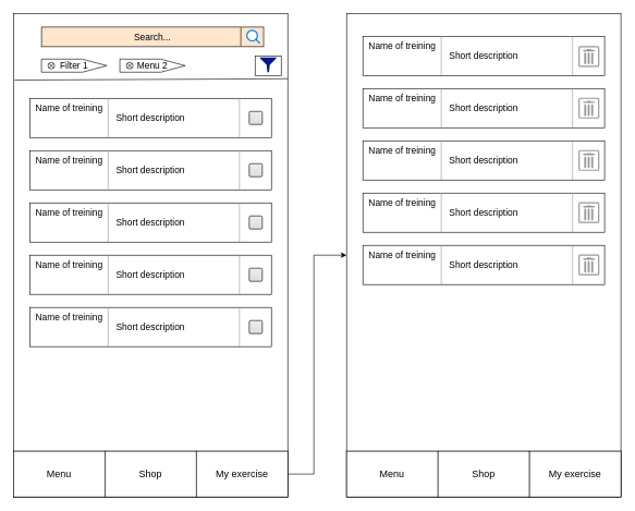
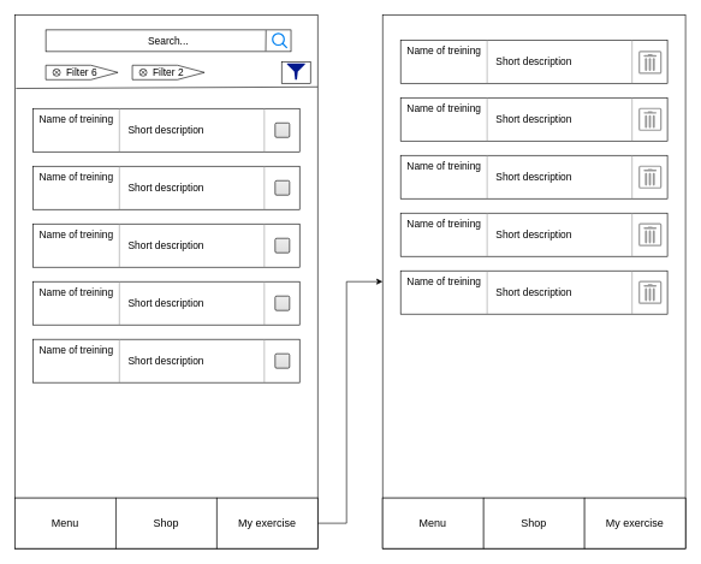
  <mxCell id="0" />
  <mxCell id="1" parent="0" />
  <mxCell id="2" value="" style="rounded=0;whiteSpace=wrap;html=1;" vertex="1" parent="1"><mxGeometry x="20" y="20" width="420" height="740" as="geometry" /></mxCell>
  <mxCell id="3" value="" style="rounded=0;whiteSpace=wrap;html=1;fontSize=14;" vertex="1" parent="1"><mxGeometry x="390" y="85" width="40" height="30" as="geometry" /></mxCell>
- <mxCell id="4" value="&lt;font style=&quot;font-size: 14px;&quot;&gt;Search...&lt;/font&gt;" style="rounded=0;whiteSpace=wrap;html=1;fillColor=#ffe6cc;" vertex="1" parent="1"><mxGeometry x="63" y="41" width="340" height="30" as="geometry" /></mxCell>
+ <mxCell id="4" value="&lt;font style=&quot;font-size: 14px;&quot;&gt;Search...&lt;/font&gt;" style="rounded=0;whiteSpace=wrap;html=1;" vertex="1" parent="1"><mxGeometry x="63" y="41" width="340" height="30" as="geometry" /></mxCell>
  <mxCell id="5" value="" style="endArrow=none;html=1;rounded=0;fontSize=14;entryX=0.004;entryY=0.138;entryDx=0;entryDy=0;entryPerimeter=0;" edge="1" parent="1" target="2"><mxGeometry width="50" height="50" relative="1" as="geometry"><mxPoint x="440" y="120" as="sourcePoint" /><mxPoint x="390" y="250" as="targetPoint" /></mxGeometry></mxCell>
- <mxCell id="6" value="Filter 1" style="shape=offPageConnector;whiteSpace=wrap;html=1;fontSize=14;flipV=0;flipH=1;direction=south;" vertex="1" parent="1"><mxGeometry x="63" y="90" width="100" height="20" as="geometry" /></mxCell>
- <mxCell id="7" value="Menu 2" style="shape=offPageConnector;whiteSpace=wrap;html=1;fontSize=14;flipV=0;flipH=1;direction=south;" vertex="1" parent="1"><mxGeometry x="183" y="90" width="100" height="20" as="geometry" /></mxCell>
+ <mxCell id="6" value="Filter 6" style="shape=offPageConnector;whiteSpace=wrap;html=1;fontSize=14;flipV=0;flipH=1;direction=south;" vertex="1" parent="1"><mxGeometry x="63" y="90" width="100" height="20" as="geometry" /></mxCell>
+ <mxCell id="7" value="Filter 2" style="shape=offPageConnector;whiteSpace=wrap;html=1;fontSize=14;flipV=0;flipH=1;direction=south;" vertex="1" parent="1"><mxGeometry x="183" y="90" width="100" height="20" as="geometry" /></mxCell>
  <mxCell id="8" value="" style="sketch=0;aspect=fixed;pointerEvents=1;shadow=0;dashed=0;html=1;strokeColor=none;labelPosition=center;verticalLabelPosition=bottom;verticalAlign=top;align=center;fillColor=#00188D;shape=mxgraph.mscae.enterprise.filter;fontSize=14;" vertex="1" parent="1"><mxGeometry x="397.5" y="87.5" width="25" height="22.5" as="geometry" /></mxCell>
  <mxCell id="9" value="" style="shape=sumEllipse;perimeter=ellipsePerimeter;whiteSpace=wrap;html=1;backgroundOutline=1;fontSize=14;" vertex="1" parent="1"><mxGeometry x="73" y="95" width="10" height="10" as="geometry" /></mxCell>
  <mxCell id="10" value="" style="shape=sumEllipse;perimeter=ellipsePerimeter;whiteSpace=wrap;html=1;backgroundOutline=1;fontSize=14;" vertex="1" parent="1"><mxGeometry x="193" y="95" width="10" height="10" as="geometry" /></mxCell>
  <mxCell id="11" value="" style="html=1;verticalLabelPosition=bottom;align=center;labelBackgroundColor=#ffffff;verticalAlign=top;strokeWidth=2;strokeColor=#0080F0;shadow=0;dashed=0;shape=mxgraph.ios7.icons.looking_glass;fontSize=14;" vertex="1" parent="1"><mxGeometry x="377.5" y="46" width="20" height="20" as="geometry" /></mxCell>
  <mxCell id="12" value="" style="endArrow=none;html=1;rounded=0;fontSize=14;entryX=0.898;entryY=0.018;entryDx=0;entryDy=0;entryPerimeter=0;exitX=0.897;exitY=0.974;exitDx=0;exitDy=0;exitPerimeter=0;" edge="1" parent="1" source="4" target="4"><mxGeometry width="50" height="50" relative="1" as="geometry"><mxPoint x="375" y="70" as="sourcePoint" /><mxPoint x="390" y="250" as="targetPoint" /></mxGeometry></mxCell>
  <mxCell id="13" value="Short description" style="rounded=0;whiteSpace=wrap;html=1;fontSize=14;" vertex="1" parent="1"><mxGeometry x="45" y="150" width="370" height="60" as="geometry" /></mxCell>
  <mxCell id="14" value="Name of treining" style="text;html=1;align=center;verticalAlign=middle;resizable=0;points=[];autosize=1;strokeColor=none;fillColor=none;fontSize=14;" vertex="1" parent="1"><mxGeometry x="40" y="150" width="130" height="30" as="geometry" /></mxCell>
  <mxCell id="15" value="" style="rounded=0;whiteSpace=wrap;html=1;fontSize=14;" vertex="1" parent="1"><mxGeometry x="20" y="690" width="420" height="70" as="geometry" /></mxCell>
  <mxCell id="16" value="&lt;font style=&quot;font-size: 15px;&quot;&gt;Menu&lt;/font&gt;" style="rounded=0;whiteSpace=wrap;html=1;fontSize=14;" vertex="1" parent="1"><mxGeometry x="20" y="690" width="140" height="70" as="geometry" /></mxCell>
  <mxCell id="17" value="&lt;font style=&quot;font-size: 15px;&quot;&gt;Shop&lt;/font&gt;" style="rounded=0;whiteSpace=wrap;html=1;fontSize=14;" vertex="1" parent="1"><mxGeometry x="160" y="690" width="140" height="70" as="geometry" /></mxCell>
  <mxCell id="18" value="&lt;font style=&quot;font-size: 15px;&quot;&gt;My exercise&lt;/font&gt;" style="rounded=0;whiteSpace=wrap;html=1;fontSize=14;" vertex="1" parent="1"><mxGeometry x="300" y="690" width="140" height="70" as="geometry" /></mxCell>
  <mxCell id="19" value="" style="verticalLabelPosition=bottom;shadow=0;dashed=0;align=center;html=1;verticalAlign=top;strokeWidth=1;shape=mxgraph.mockup.markup.line;strokeColor=#999999;direction=north;fontSize=15;" vertex="1" parent="1"><mxGeometry x="155" y="150" width="20" height="60" as="geometry" /></mxCell>
  <mxCell id="20" value="" style="html=1;shadow=0;dashed=0;shape=mxgraph.bootstrap.checkbox2;labelPosition=right;verticalLabelPosition=middle;align=left;verticalAlign=middle;gradientColor=#DEDEDE;fillColor=#EDEDED;checked=0;spacing=5;checkedFill=#0085FC;checkedStroke=#ffffff;sketch=0;fontSize=15;" vertex="1" parent="1"><mxGeometry x="381" y="170" width="20" height="20" as="geometry" /></mxCell>
  <mxCell id="21" value="" style="verticalLabelPosition=bottom;shadow=0;dashed=0;align=center;html=1;verticalAlign=top;strokeWidth=1;shape=mxgraph.mockup.markup.line;strokeColor=#999999;direction=north;fontSize=15;" vertex="1" parent="1"><mxGeometry x="356" y="150" width="20" height="60" as="geometry" /></mxCell>
  <mxCell id="22" value="Short description" style="rounded=0;whiteSpace=wrap;html=1;fontSize=14;" vertex="1" parent="1"><mxGeometry x="45" y="230" width="370" height="60" as="geometry" /></mxCell>
  <mxCell id="23" value="Name of treining" style="text;html=1;align=center;verticalAlign=middle;resizable=0;points=[];autosize=1;strokeColor=none;fillColor=none;fontSize=14;" vertex="1" parent="1"><mxGeometry x="40" y="230" width="130" height="30" as="geometry" /></mxCell>
  <mxCell id="24" value="" style="verticalLabelPosition=bottom;shadow=0;dashed=0;align=center;html=1;verticalAlign=top;strokeWidth=1;shape=mxgraph.mockup.markup.line;strokeColor=#999999;direction=north;fontSize=15;" vertex="1" parent="1"><mxGeometry x="155" y="230" width="20" height="60" as="geometry" /></mxCell>
  <mxCell id="25" value="" style="html=1;shadow=0;dashed=0;shape=mxgraph.bootstrap.checkbox2;labelPosition=right;verticalLabelPosition=middle;align=left;verticalAlign=middle;gradientColor=#DEDEDE;fillColor=#EDEDED;checked=0;spacing=5;checkedFill=#0085FC;checkedStroke=#ffffff;sketch=0;fontSize=15;" vertex="1" parent="1"><mxGeometry x="381" y="250" width="20" height="20" as="geometry" /></mxCell>
  <mxCell id="26" value="" style="verticalLabelPosition=bottom;shadow=0;dashed=0;align=center;html=1;verticalAlign=top;strokeWidth=1;shape=mxgraph.mockup.markup.line;strokeColor=#999999;direction=north;fontSize=15;" vertex="1" parent="1"><mxGeometry x="356" y="230" width="20" height="60" as="geometry" /></mxCell>
  <mxCell id="27" value="Short description" style="rounded=0;whiteSpace=wrap;html=1;fontSize=14;" vertex="1" parent="1"><mxGeometry x="45" y="310" width="370" height="60" as="geometry" /></mxCell>
  <mxCell id="28" value="Name of treining" style="text;html=1;align=center;verticalAlign=middle;resizable=0;points=[];autosize=1;strokeColor=none;fillColor=none;fontSize=14;" vertex="1" parent="1"><mxGeometry x="40" y="310" width="130" height="30" as="geometry" /></mxCell>
  <mxCell id="29" value="" style="verticalLabelPosition=bottom;shadow=0;dashed=0;align=center;html=1;verticalAlign=top;strokeWidth=1;shape=mxgraph.mockup.markup.line;strokeColor=#999999;direction=north;fontSize=15;" vertex="1" parent="1"><mxGeometry x="155" y="310" width="20" height="60" as="geometry" /></mxCell>
  <mxCell id="30" value="" style="html=1;shadow=0;dashed=0;shape=mxgraph.bootstrap.checkbox2;labelPosition=right;verticalLabelPosition=middle;align=left;verticalAlign=middle;gradientColor=#DEDEDE;fillColor=#EDEDED;checked=0;spacing=5;checkedFill=#0085FC;checkedStroke=#ffffff;sketch=0;fontSize=15;" vertex="1" parent="1"><mxGeometry x="381" y="330" width="20" height="20" as="geometry" /></mxCell>
  <mxCell id="31" value="" style="verticalLabelPosition=bottom;shadow=0;dashed=0;align=center;html=1;verticalAlign=top;strokeWidth=1;shape=mxgraph.mockup.markup.line;strokeColor=#999999;direction=north;fontSize=15;" vertex="1" parent="1"><mxGeometry x="356" y="310" width="20" height="60" as="geometry" /></mxCell>
  <mxCell id="32" value="Short description" style="rounded=0;whiteSpace=wrap;html=1;fontSize=14;" vertex="1" parent="1"><mxGeometry x="45" y="390" width="370" height="60" as="geometry" /></mxCell>
  <mxCell id="33" value="Name of treining" style="text;html=1;align=center;verticalAlign=middle;resizable=0;points=[];autosize=1;strokeColor=none;fillColor=none;fontSize=14;" vertex="1" parent="1"><mxGeometry x="40" y="390" width="130" height="30" as="geometry" /></mxCell>
  <mxCell id="34" value="" style="verticalLabelPosition=bottom;shadow=0;dashed=0;align=center;html=1;verticalAlign=top;strokeWidth=1;shape=mxgraph.mockup.markup.line;strokeColor=#999999;direction=north;fontSize=15;" vertex="1" parent="1"><mxGeometry x="155" y="390" width="20" height="60" as="geometry" /></mxCell>
  <mxCell id="35" value="" style="html=1;shadow=0;dashed=0;shape=mxgraph.bootstrap.checkbox2;labelPosition=right;verticalLabelPosition=middle;align=left;verticalAlign=middle;gradientColor=#DEDEDE;fillColor=#EDEDED;checked=0;spacing=5;checkedFill=#0085FC;checkedStroke=#ffffff;sketch=0;fontSize=15;" vertex="1" parent="1"><mxGeometry x="381" y="410" width="20" height="20" as="geometry" /></mxCell>
  <mxCell id="36" value="" style="verticalLabelPosition=bottom;shadow=0;dashed=0;align=center;html=1;verticalAlign=top;strokeWidth=1;shape=mxgraph.mockup.markup.line;strokeColor=#999999;direction=north;fontSize=15;" vertex="1" parent="1"><mxGeometry x="356" y="390" width="20" height="60" as="geometry" /></mxCell>
  <mxCell id="37" value="Short description" style="rounded=0;whiteSpace=wrap;html=1;fontSize=14;" vertex="1" parent="1"><mxGeometry x="45" y="470" width="370" height="60" as="geometry" /></mxCell>
  <mxCell id="38" value="Name of treining" style="text;html=1;align=center;verticalAlign=middle;resizable=0;points=[];autosize=1;strokeColor=none;fillColor=none;fontSize=14;" vertex="1" parent="1"><mxGeometry x="40" y="470" width="130" height="30" as="geometry" /></mxCell>
  <mxCell id="39" value="" style="verticalLabelPosition=bottom;shadow=0;dashed=0;align=center;html=1;verticalAlign=top;strokeWidth=1;shape=mxgraph.mockup.markup.line;strokeColor=#999999;direction=north;fontSize=15;" vertex="1" parent="1"><mxGeometry x="155" y="470" width="20" height="60" as="geometry" /></mxCell>
  <mxCell id="40" value="" style="html=1;shadow=0;dashed=0;shape=mxgraph.bootstrap.checkbox2;labelPosition=right;verticalLabelPosition=middle;align=left;verticalAlign=middle;gradientColor=#DEDEDE;fillColor=#EDEDED;checked=0;spacing=5;checkedFill=#0085FC;checkedStroke=#ffffff;sketch=0;fontSize=15;" vertex="1" parent="1"><mxGeometry x="381" y="490" width="20" height="20" as="geometry" /></mxCell>
  <mxCell id="41" value="" style="verticalLabelPosition=bottom;shadow=0;dashed=0;align=center;html=1;verticalAlign=top;strokeWidth=1;shape=mxgraph.mockup.markup.line;strokeColor=#999999;direction=north;fontSize=15;" vertex="1" parent="1"><mxGeometry x="356" y="470" width="20" height="60" as="geometry" /></mxCell>
  <mxCell id="42" value="" style="rounded=0;whiteSpace=wrap;html=1;" vertex="1" parent="1"><mxGeometry x="530" y="20" width="420" height="740" as="geometry" /></mxCell>
  <mxCell id="43" value="Short description" style="rounded=0;whiteSpace=wrap;html=1;fontSize=14;" vertex="1" parent="1"><mxGeometry x="555" y="55" width="370" height="60" as="geometry" /></mxCell>
  <mxCell id="44" value="Name of treining" style="text;html=1;align=center;verticalAlign=middle;resizable=0;points=[];autosize=1;strokeColor=none;fillColor=none;fontSize=14;" vertex="1" parent="1"><mxGeometry x="550" y="55" width="130" height="30" as="geometry" /></mxCell>
  <mxCell id="45" value="" style="rounded=0;whiteSpace=wrap;html=1;fontSize=14;" vertex="1" parent="1"><mxGeometry x="530" y="690" width="420" height="70" as="geometry" /></mxCell>
  <mxCell id="46" value="&lt;font style=&quot;font-size: 15px;&quot;&gt;Menu&lt;/font&gt;" style="rounded=0;whiteSpace=wrap;html=1;fontSize=14;" vertex="1" parent="1"><mxGeometry x="530" y="690" width="140" height="70" as="geometry" /></mxCell>
  <mxCell id="47" value="&lt;font style=&quot;font-size: 15px;&quot;&gt;Shop&lt;/font&gt;" style="rounded=0;whiteSpace=wrap;html=1;fontSize=14;" vertex="1" parent="1"><mxGeometry x="670" y="690" width="140" height="70" as="geometry" /></mxCell>
  <mxCell id="48" value="&lt;font style=&quot;font-size: 15px;&quot;&gt;My exercise&lt;/font&gt;" style="rounded=0;whiteSpace=wrap;html=1;fontSize=14;" vertex="1" parent="1"><mxGeometry x="810" y="690" width="140" height="70" as="geometry" /></mxCell>
  <mxCell id="49" value="" style="verticalLabelPosition=bottom;shadow=0;dashed=0;align=center;html=1;verticalAlign=top;strokeWidth=1;shape=mxgraph.mockup.markup.line;strokeColor=#999999;direction=north;fontSize=15;" vertex="1" parent="1"><mxGeometry x="665" y="55" width="20" height="60" as="geometry" /></mxCell>
  <mxCell id="50" value="" style="verticalLabelPosition=bottom;shadow=0;dashed=0;align=center;html=1;verticalAlign=top;strokeWidth=1;shape=mxgraph.mockup.markup.line;strokeColor=#999999;direction=north;fontSize=15;" vertex="1" parent="1"><mxGeometry x="866" y="55" width="20" height="60" as="geometry" /></mxCell>
  <mxCell id="51" value="Short description" style="rounded=0;whiteSpace=wrap;html=1;fontSize=14;" vertex="1" parent="1"><mxGeometry x="555" y="135" width="370" height="60" as="geometry" /></mxCell>
  <mxCell id="52" value="Name of treining" style="text;html=1;align=center;verticalAlign=middle;resizable=0;points=[];autosize=1;strokeColor=none;fillColor=none;fontSize=14;" vertex="1" parent="1"><mxGeometry x="550" y="135" width="130" height="30" as="geometry" /></mxCell>
  <mxCell id="53" value="" style="verticalLabelPosition=bottom;shadow=0;dashed=0;align=center;html=1;verticalAlign=top;strokeWidth=1;shape=mxgraph.mockup.markup.line;strokeColor=#999999;direction=north;fontSize=15;" vertex="1" parent="1"><mxGeometry x="665" y="135" width="20" height="60" as="geometry" /></mxCell>
  <mxCell id="54" value="" style="verticalLabelPosition=bottom;shadow=0;dashed=0;align=center;html=1;verticalAlign=top;strokeWidth=1;shape=mxgraph.mockup.markup.line;strokeColor=#999999;direction=north;fontSize=15;" vertex="1" parent="1"><mxGeometry x="866" y="135" width="20" height="60" as="geometry" /></mxCell>
  <mxCell id="55" value="Short description" style="rounded=0;whiteSpace=wrap;html=1;fontSize=14;" vertex="1" parent="1"><mxGeometry x="555" y="215" width="370" height="60" as="geometry" /></mxCell>
  <mxCell id="56" value="Name of treining" style="text;html=1;align=center;verticalAlign=middle;resizable=0;points=[];autosize=1;strokeColor=none;fillColor=none;fontSize=14;" vertex="1" parent="1"><mxGeometry x="550" y="215" width="130" height="30" as="geometry" /></mxCell>
  <mxCell id="57" value="" style="verticalLabelPosition=bottom;shadow=0;dashed=0;align=center;html=1;verticalAlign=top;strokeWidth=1;shape=mxgraph.mockup.markup.line;strokeColor=#999999;direction=north;fontSize=15;" vertex="1" parent="1"><mxGeometry x="665" y="215" width="20" height="60" as="geometry" /></mxCell>
  <mxCell id="58" value="" style="verticalLabelPosition=bottom;shadow=0;dashed=0;align=center;html=1;verticalAlign=top;strokeWidth=1;shape=mxgraph.mockup.markup.line;strokeColor=#999999;direction=north;fontSize=15;" vertex="1" parent="1"><mxGeometry x="866" y="215" width="20" height="60" as="geometry" /></mxCell>
  <mxCell id="59" value="Short description" style="rounded=0;whiteSpace=wrap;html=1;fontSize=14;" vertex="1" parent="1"><mxGeometry x="555" y="295" width="370" height="60" as="geometry" /></mxCell>
  <mxCell id="60" value="Name of treining" style="text;html=1;align=center;verticalAlign=middle;resizable=0;points=[];autosize=1;strokeColor=none;fillColor=none;fontSize=14;" vertex="1" parent="1"><mxGeometry x="550" y="295" width="130" height="30" as="geometry" /></mxCell>
  <mxCell id="61" value="" style="verticalLabelPosition=bottom;shadow=0;dashed=0;align=center;html=1;verticalAlign=top;strokeWidth=1;shape=mxgraph.mockup.markup.line;strokeColor=#999999;direction=north;fontSize=15;" vertex="1" parent="1"><mxGeometry x="665" y="295" width="20" height="60" as="geometry" /></mxCell>
  <mxCell id="62" value="" style="verticalLabelPosition=bottom;shadow=0;dashed=0;align=center;html=1;verticalAlign=top;strokeWidth=1;shape=mxgraph.mockup.markup.line;strokeColor=#999999;direction=north;fontSize=15;" vertex="1" parent="1"><mxGeometry x="866" y="295" width="20" height="60" as="geometry" /></mxCell>
  <mxCell id="63" value="Short description" style="rounded=0;whiteSpace=wrap;html=1;fontSize=14;" vertex="1" parent="1"><mxGeometry x="555" y="375" width="370" height="60" as="geometry" /></mxCell>
  <mxCell id="64" value="Name of treining" style="text;html=1;align=center;verticalAlign=middle;resizable=0;points=[];autosize=1;strokeColor=none;fillColor=none;fontSize=14;" vertex="1" parent="1"><mxGeometry x="550" y="375" width="130" height="30" as="geometry" /></mxCell>
  <mxCell id="65" value="" style="verticalLabelPosition=bottom;shadow=0;dashed=0;align=center;html=1;verticalAlign=top;strokeWidth=1;shape=mxgraph.mockup.markup.line;strokeColor=#999999;direction=north;fontSize=15;" vertex="1" parent="1"><mxGeometry x="665" y="375" width="20" height="60" as="geometry" /></mxCell>
  <mxCell id="66" value="" style="verticalLabelPosition=bottom;shadow=0;dashed=0;align=center;html=1;verticalAlign=top;strokeWidth=1;shape=mxgraph.mockup.markup.line;strokeColor=#999999;direction=north;fontSize=15;" vertex="1" parent="1"><mxGeometry x="866" y="375" width="20" height="60" as="geometry" /></mxCell>
  <mxCell id="67" value="" style="endArrow=classic;html=1;rounded=0;fontSize=15;entryX=0;entryY=0.5;entryDx=0;entryDy=0;exitX=1;exitY=0.5;exitDx=0;exitDy=0;" edge="1" parent="1" source="18" target="42"><mxGeometry width="50" height="50" relative="1" as="geometry"><mxPoint x="400" y="180" as="sourcePoint" /><mxPoint x="520" y="330" as="targetPoint" /><Array as="points"><mxPoint x="480" y="725" /><mxPoint x="480" y="390" /></Array></mxGeometry></mxCell>
  <mxCell id="68" value="" style="strokeColor=#999999;verticalLabelPosition=bottom;shadow=0;dashed=0;verticalAlign=top;strokeWidth=2;html=1;shape=mxgraph.mockup.misc.trashcanIcon;fontSize=15;" vertex="1" parent="1"><mxGeometry x="886" y="71" width="30" height="30" as="geometry" /></mxCell>
  <mxCell id="69" value="" style="strokeColor=#999999;verticalLabelPosition=bottom;shadow=0;dashed=0;verticalAlign=top;strokeWidth=2;html=1;shape=mxgraph.mockup.misc.trashcanIcon;fontSize=15;" vertex="1" parent="1"><mxGeometry x="886" y="230" width="30" height="30" as="geometry" /></mxCell>
  <mxCell id="70" value="" style="strokeColor=#999999;verticalLabelPosition=bottom;shadow=0;dashed=0;verticalAlign=top;strokeWidth=2;html=1;shape=mxgraph.mockup.misc.trashcanIcon;fontSize=15;" vertex="1" parent="1"><mxGeometry x="886" y="310" width="30" height="30" as="geometry" /></mxCell>
  <mxCell id="71" value="" style="strokeColor=#999999;verticalLabelPosition=bottom;shadow=0;dashed=0;verticalAlign=top;strokeWidth=2;html=1;shape=mxgraph.mockup.misc.trashcanIcon;fontSize=15;" vertex="1" parent="1"><mxGeometry x="886" y="390" width="30" height="30" as="geometry" /></mxCell>
  <mxCell id="72" value="" style="strokeColor=#999999;verticalLabelPosition=bottom;shadow=0;dashed=0;verticalAlign=top;strokeWidth=2;html=1;shape=mxgraph.mockup.misc.trashcanIcon;fontSize=15;" vertex="1" parent="1"><mxGeometry x="886" y="150" width="30" height="30" as="geometry" /></mxCell>
